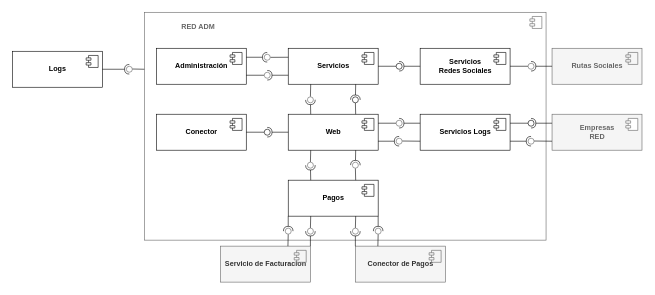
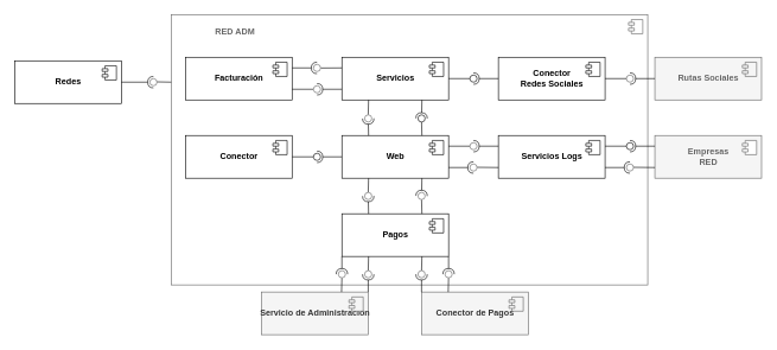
  <mxCell id="0" />
  <mxCell id="1" parent="0" />
  <mxCell id="2" value="" style="html=1;dropTarget=0;fontColor=#666666;strokeColor=#666666;fillColor=none;" vertex="1" parent="1"><mxGeometry x="240" y="20" width="670" height="380" as="geometry" /></mxCell>
  <mxCell id="3" value="" style="shape=module;jettyWidth=8;jettyHeight=4;fontColor=#666666;strokeColor=#666666;" vertex="1" parent="2"><mxGeometry x="1" width="20" height="20" relative="1" as="geometry"><mxPoint x="-27" y="7" as="offset" /></mxGeometry></mxCell>
  <mxCell id="4" value="&lt;b&gt;Servicios&lt;/b&gt;" style="html=1;dropTarget=0;" parent="1" vertex="1"><mxGeometry x="480" y="80" width="150" height="60" as="geometry" /></mxCell>
  <mxCell id="5" value="" style="shape=module;jettyWidth=8;jettyHeight=4;" parent="4" vertex="1"><mxGeometry x="1" width="20" height="20" relative="1" as="geometry"><mxPoint x="-27" y="7" as="offset" /></mxGeometry></mxCell>
  <mxCell id="6" value="&lt;b&gt;Web&lt;/b&gt;" style="html=1;dropTarget=0;" vertex="1" parent="1"><mxGeometry x="480" y="190" width="150" height="60" as="geometry" /></mxCell>
  <mxCell id="7" value="" style="shape=module;jettyWidth=8;jettyHeight=4;" vertex="1" parent="6"><mxGeometry x="1" width="20" height="20" relative="1" as="geometry"><mxPoint x="-27" y="7" as="offset" /></mxGeometry></mxCell>
  <mxCell id="8" value="&lt;b&gt;Conector&lt;/b&gt;" style="html=1;dropTarget=0;" vertex="1" parent="1"><mxGeometry x="260" y="190" width="150" height="60" as="geometry" /></mxCell>
  <mxCell id="9" value="" style="shape=module;jettyWidth=8;jettyHeight=4;" vertex="1" parent="8"><mxGeometry x="1" width="20" height="20" relative="1" as="geometry"><mxPoint x="-27" y="7" as="offset" /></mxGeometry></mxCell>
  <mxCell id="10" value="&lt;b&gt;Servicios Logs&lt;/b&gt;" style="html=1;dropTarget=0;" vertex="1" parent="1"><mxGeometry x="700" y="190" width="150" height="60" as="geometry" /></mxCell>
  <mxCell id="11" value="" style="shape=module;jettyWidth=8;jettyHeight=4;" vertex="1" parent="10"><mxGeometry x="1" width="20" height="20" relative="1" as="geometry"><mxPoint x="-27" y="7" as="offset" /></mxGeometry></mxCell>
- <mxCell id="12" value="&lt;b&gt;Servicios&lt;br&gt;Redes Sociales&lt;/b&gt;" style="html=1;dropTarget=0;" vertex="1" parent="1"><mxGeometry x="700" y="80" width="150" height="60" as="geometry" /></mxCell>
+ <mxCell id="12" value="&lt;b&gt;Conector&lt;br&gt;Redes Sociales&lt;/b&gt;" style="html=1;dropTarget=0;" vertex="1" parent="1"><mxGeometry x="700" y="80" width="150" height="60" as="geometry" /></mxCell>
  <mxCell id="13" value="" style="shape=module;jettyWidth=8;jettyHeight=4;" vertex="1" parent="12"><mxGeometry x="1" width="20" height="20" relative="1" as="geometry"><mxPoint x="-27" y="7" as="offset" /></mxGeometry></mxCell>
- <mxCell id="14" value="&lt;b&gt;Administración&lt;/b&gt;" style="html=1;dropTarget=0;" vertex="1" parent="1"><mxGeometry x="260" y="80" width="150" height="60" as="geometry" /></mxCell>
+ <mxCell id="14" value="&lt;b&gt;Facturación&lt;/b&gt;" style="html=1;dropTarget=0;" vertex="1" parent="1"><mxGeometry x="260" y="80" width="150" height="60" as="geometry" /></mxCell>
  <mxCell id="15" value="" style="shape=module;jettyWidth=8;jettyHeight=4;" vertex="1" parent="14"><mxGeometry x="1" width="20" height="20" relative="1" as="geometry"><mxPoint x="-27" y="7" as="offset" /></mxGeometry></mxCell>
  <mxCell id="16" value="&lt;b&gt;Pagos&lt;/b&gt;" style="html=1;dropTarget=0;" vertex="1" parent="1"><mxGeometry x="480" y="300" width="150" height="60" as="geometry" /></mxCell>
  <mxCell id="17" value="" style="shape=module;jettyWidth=8;jettyHeight=4;" vertex="1" parent="16"><mxGeometry x="1" width="20" height="20" relative="1" as="geometry"><mxPoint x="-27" y="7" as="offset" /></mxGeometry></mxCell>
  <mxCell id="18" value="" style="rounded=0;orthogonalLoop=1;jettySize=auto;html=1;endArrow=none;endFill=0;sketch=0;sourcePerimeterSpacing=0;targetPerimeterSpacing=0;exitX=0.75;exitY=0;exitDx=0;exitDy=0;" edge="1" target="20" parent="1" source="6"><mxGeometry relative="1" as="geometry"><mxPoint x="510" y="280" as="sourcePoint" /></mxGeometry></mxCell>
  <mxCell id="19" value="" style="rounded=0;orthogonalLoop=1;jettySize=auto;html=1;endArrow=halfCircle;endFill=0;entryX=0.5;entryY=0.5;endSize=6;strokeWidth=1;sketch=0;exitX=0.75;exitY=1;exitDx=0;exitDy=0;" edge="1" target="20" parent="1" source="4"><mxGeometry relative="1" as="geometry"><mxPoint x="420" y="275" as="sourcePoint" /></mxGeometry></mxCell>
  <mxCell id="20" value="" style="ellipse;whiteSpace=wrap;html=1;align=center;aspect=fixed;resizable=0;points=[];outlineConnect=0;sketch=0;" vertex="1" parent="1"><mxGeometry x="587" y="161" width="10" height="10" as="geometry" /></mxCell>
  <mxCell id="21" value="" style="rounded=0;orthogonalLoop=1;jettySize=auto;html=1;endArrow=none;endFill=0;sketch=0;sourcePerimeterSpacing=0;targetPerimeterSpacing=0;exitX=1;exitY=0.5;exitDx=0;exitDy=0;" edge="1" target="23" parent="1" source="8"><mxGeometry relative="1" as="geometry"><mxPoint x="380" y="275" as="sourcePoint" /></mxGeometry></mxCell>
  <mxCell id="22" value="" style="rounded=0;orthogonalLoop=1;jettySize=auto;html=1;endArrow=halfCircle;endFill=0;entryX=0.5;entryY=0.5;endSize=6;strokeWidth=1;sketch=0;exitX=0;exitY=0.5;exitDx=0;exitDy=0;" edge="1" target="23" parent="1" source="6"><mxGeometry relative="1" as="geometry"><mxPoint x="420" y="275" as="sourcePoint" /></mxGeometry></mxCell>
  <mxCell id="23" value="" style="ellipse;whiteSpace=wrap;html=1;align=center;aspect=fixed;resizable=0;points=[];outlineConnect=0;sketch=0;" vertex="1" parent="1"><mxGeometry x="440" y="215" width="10" height="10" as="geometry" /></mxCell>
  <mxCell id="24" value="" style="rounded=0;orthogonalLoop=1;jettySize=auto;html=1;endArrow=none;endFill=0;sketch=0;sourcePerimeterSpacing=0;targetPerimeterSpacing=0;exitX=1;exitY=0.5;exitDx=0;exitDy=0;" edge="1" target="26" parent="1" source="4"><mxGeometry relative="1" as="geometry"><mxPoint x="520" y="275" as="sourcePoint" /></mxGeometry></mxCell>
  <mxCell id="25" value="" style="rounded=0;orthogonalLoop=1;jettySize=auto;html=1;endArrow=halfCircle;endFill=0;entryX=0.5;entryY=0.5;endSize=6;strokeWidth=1;sketch=0;exitX=0;exitY=0.5;exitDx=0;exitDy=0;" edge="1" target="26" parent="1" source="12"><mxGeometry relative="1" as="geometry"><mxPoint x="560" y="275" as="sourcePoint" /></mxGeometry></mxCell>
  <mxCell id="26" value="" style="ellipse;whiteSpace=wrap;html=1;align=center;aspect=fixed;resizable=0;points=[];outlineConnect=0;sketch=0;" vertex="1" parent="1"><mxGeometry x="660" y="105" width="10" height="10" as="geometry" /></mxCell>
  <mxCell id="27" value="&lt;b&gt;Empresas&lt;br&gt;RED&lt;br&gt;&lt;/b&gt;" style="html=1;dropTarget=0;strokeColor=#666666;fontColor=#666666;fillColor=#f5f5f5;" vertex="1" parent="1"><mxGeometry x="920" y="190" width="150" height="60" as="geometry" /></mxCell>
  <mxCell id="28" value="" style="shape=module;jettyWidth=8;jettyHeight=4;fontColor=#666666;strokeColor=#666666;" vertex="1" parent="27"><mxGeometry x="1" width="20" height="20" relative="1" as="geometry"><mxPoint x="-27" y="7" as="offset" /></mxGeometry></mxCell>
  <mxCell id="29" value="" style="rounded=0;orthogonalLoop=1;jettySize=auto;html=1;endArrow=none;endFill=0;sketch=0;sourcePerimeterSpacing=0;targetPerimeterSpacing=0;exitX=1;exitY=0.25;exitDx=0;exitDy=0;" edge="1" target="31" parent="1" source="10"><mxGeometry relative="1" as="geometry"><mxPoint x="720" y="245" as="sourcePoint" /></mxGeometry></mxCell>
  <mxCell id="30" value="" style="rounded=0;orthogonalLoop=1;jettySize=auto;html=1;endArrow=halfCircle;endFill=0;entryX=0.5;entryY=0.5;endSize=6;strokeWidth=1;sketch=0;exitX=0;exitY=0.25;exitDx=0;exitDy=0;" edge="1" target="31" parent="1" source="27"><mxGeometry relative="1" as="geometry"><mxPoint x="760" y="245" as="sourcePoint" /></mxGeometry></mxCell>
  <mxCell id="31" value="" style="ellipse;whiteSpace=wrap;html=1;align=center;aspect=fixed;resizable=0;points=[];outlineConnect=0;sketch=0;" vertex="1" parent="1"><mxGeometry x="880" y="200" width="10" height="10" as="geometry" /></mxCell>
  <mxCell id="32" value="&lt;b&gt;Conector&amp;nbsp;de Pagos&lt;br&gt;&lt;/b&gt;" style="html=1;dropTarget=0;strokeColor=#666666;fontColor=#333333;fillColor=#f5f5f5;" vertex="1" parent="1"><mxGeometry x="592" y="410" width="150" height="60" as="geometry" /></mxCell>
  <mxCell id="33" value="" style="shape=module;jettyWidth=8;jettyHeight=4;fontColor=#333333;strokeColor=#666666;fillColor=#f5f5f5;" vertex="1" parent="32"><mxGeometry x="1" width="20" height="20" relative="1" as="geometry"><mxPoint x="-27" y="7" as="offset" /></mxGeometry></mxCell>
  <mxCell id="34" value="&lt;b&gt;Rutas Sociales&lt;br&gt;&lt;/b&gt;" style="html=1;dropTarget=0;strokeColor=#666666;fontColor=#666666;fillColor=#f5f5f5;" vertex="1" parent="1"><mxGeometry x="920" y="80" width="150" height="60" as="geometry" /></mxCell>
  <mxCell id="35" value="" style="shape=module;jettyWidth=8;jettyHeight=4;fontColor=#333333;strokeColor=#666666;fillColor=#f5f5f5;" vertex="1" parent="34"><mxGeometry x="1" width="20" height="20" relative="1" as="geometry"><mxPoint x="-27" y="7" as="offset" /></mxGeometry></mxCell>
  <mxCell id="36" value="" style="rounded=0;orthogonalLoop=1;jettySize=auto;html=1;endArrow=none;endFill=0;sketch=0;sourcePerimeterSpacing=0;targetPerimeterSpacing=0;fontColor=#666666;exitX=0.25;exitY=1;exitDx=0;exitDy=0;" edge="1" target="38" parent="1" source="4"><mxGeometry relative="1" as="geometry"><mxPoint x="610" y="215" as="sourcePoint" /></mxGeometry></mxCell>
  <mxCell id="37" value="" style="rounded=0;orthogonalLoop=1;jettySize=auto;html=1;endArrow=halfCircle;endFill=0;entryX=0.5;entryY=0.5;endSize=6;strokeWidth=1;sketch=0;fontColor=#666666;exitX=0.25;exitY=0;exitDx=0;exitDy=0;" edge="1" target="38" parent="1" source="6"><mxGeometry relative="1" as="geometry"><mxPoint x="650" y="215" as="sourcePoint" /></mxGeometry></mxCell>
  <mxCell id="38" value="" style="ellipse;whiteSpace=wrap;html=1;align=center;aspect=fixed;resizable=0;points=[];outlineConnect=0;sketch=0;fontColor=#666666;strokeColor=#666666;" vertex="1" parent="1"><mxGeometry x="512" y="161" width="10" height="10" as="geometry" /></mxCell>
  <mxCell id="39" value="" style="rounded=0;orthogonalLoop=1;jettySize=auto;html=1;endArrow=none;endFill=0;sketch=0;sourcePerimeterSpacing=0;targetPerimeterSpacing=0;fontColor=#666666;exitX=1;exitY=0.25;exitDx=0;exitDy=0;" edge="1" target="41" parent="1" source="6"><mxGeometry relative="1" as="geometry"><mxPoint x="680" y="225" as="sourcePoint" /></mxGeometry></mxCell>
  <mxCell id="40" value="" style="rounded=0;orthogonalLoop=1;jettySize=auto;html=1;endArrow=halfCircle;endFill=0;entryX=0.5;entryY=0.5;endSize=6;strokeWidth=1;sketch=0;fontColor=#666666;exitX=0;exitY=0.25;exitDx=0;exitDy=0;" edge="1" target="41" parent="1" source="10"><mxGeometry relative="1" as="geometry"><mxPoint x="720" y="225" as="sourcePoint" /></mxGeometry></mxCell>
  <mxCell id="41" value="" style="ellipse;whiteSpace=wrap;html=1;align=center;aspect=fixed;resizable=0;points=[];outlineConnect=0;sketch=0;fontColor=#666666;strokeColor=#666666;" vertex="1" parent="1"><mxGeometry x="660" y="200" width="10" height="10" as="geometry" /></mxCell>
  <mxCell id="42" value="" style="rounded=0;orthogonalLoop=1;jettySize=auto;html=1;endArrow=none;endFill=0;sketch=0;sourcePerimeterSpacing=0;targetPerimeterSpacing=0;fontColor=#666666;exitX=0;exitY=0.75;exitDx=0;exitDy=0;" edge="1" target="44" parent="1" source="27"><mxGeometry relative="1" as="geometry"><mxPoint x="840" y="225" as="sourcePoint" /></mxGeometry></mxCell>
  <mxCell id="43" value="" style="rounded=0;orthogonalLoop=1;jettySize=auto;html=1;endArrow=halfCircle;endFill=0;entryX=0.5;entryY=0.5;endSize=6;strokeWidth=1;sketch=0;fontColor=#666666;exitX=1;exitY=0.75;exitDx=0;exitDy=0;" edge="1" target="44" parent="1" source="10"><mxGeometry relative="1" as="geometry"><mxPoint x="880" y="225" as="sourcePoint" /></mxGeometry></mxCell>
  <mxCell id="44" value="" style="ellipse;whiteSpace=wrap;html=1;align=center;aspect=fixed;resizable=0;points=[];outlineConnect=0;sketch=0;fontColor=#666666;strokeColor=#666666;" vertex="1" parent="1"><mxGeometry x="880" y="230" width="10" height="10" as="geometry" /></mxCell>
  <mxCell id="45" value="" style="rounded=0;orthogonalLoop=1;jettySize=auto;html=1;endArrow=none;endFill=0;sketch=0;sourcePerimeterSpacing=0;targetPerimeterSpacing=0;fontColor=#666666;exitX=0;exitY=0.75;exitDx=0;exitDy=0;" edge="1" target="47" parent="1" source="10"><mxGeometry relative="1" as="geometry"><mxPoint x="720" y="205" as="sourcePoint" /></mxGeometry></mxCell>
  <mxCell id="46" value="" style="rounded=0;orthogonalLoop=1;jettySize=auto;html=1;endArrow=halfCircle;endFill=0;entryX=0.5;entryY=0.5;endSize=6;strokeWidth=1;sketch=0;fontColor=#666666;exitX=1;exitY=0.75;exitDx=0;exitDy=0;" edge="1" target="47" parent="1" source="6"><mxGeometry relative="1" as="geometry"><mxPoint x="760" y="205" as="sourcePoint" /></mxGeometry></mxCell>
  <mxCell id="47" value="" style="ellipse;whiteSpace=wrap;html=1;align=center;aspect=fixed;resizable=0;points=[];outlineConnect=0;sketch=0;fontColor=#666666;strokeColor=#666666;" vertex="1" parent="1"><mxGeometry x="660" y="230" width="10" height="10" as="geometry" /></mxCell>
  <mxCell id="48" value="" style="rounded=0;orthogonalLoop=1;jettySize=auto;html=1;endArrow=none;endFill=0;sketch=0;sourcePerimeterSpacing=0;targetPerimeterSpacing=0;fontColor=#666666;exitX=0.25;exitY=1;exitDx=0;exitDy=0;" edge="1" target="50" parent="1" source="6"><mxGeometry relative="1" as="geometry"><mxPoint x="750" y="265" as="sourcePoint" /></mxGeometry></mxCell>
  <mxCell id="49" value="" style="rounded=0;orthogonalLoop=1;jettySize=auto;html=1;endArrow=halfCircle;endFill=0;entryX=0.5;entryY=0.5;endSize=6;strokeWidth=1;sketch=0;fontColor=#666666;exitX=0.25;exitY=0;exitDx=0;exitDy=0;" edge="1" target="50" parent="1" source="16"><mxGeometry relative="1" as="geometry"><mxPoint x="790" y="265" as="sourcePoint" /></mxGeometry></mxCell>
  <mxCell id="50" value="" style="ellipse;whiteSpace=wrap;html=1;align=center;aspect=fixed;resizable=0;points=[];outlineConnect=0;sketch=0;fontColor=#666666;strokeColor=#666666;" vertex="1" parent="1"><mxGeometry x="512" y="270" width="10" height="10" as="geometry" /></mxCell>
  <mxCell id="51" value="" style="rounded=0;orthogonalLoop=1;jettySize=auto;html=1;endArrow=none;endFill=0;sketch=0;sourcePerimeterSpacing=0;targetPerimeterSpacing=0;fontColor=#666666;exitX=0.75;exitY=0;exitDx=0;exitDy=0;" edge="1" target="53" parent="1" source="16"><mxGeometry relative="1" as="geometry"><mxPoint x="750" y="265" as="sourcePoint" /></mxGeometry></mxCell>
  <mxCell id="52" value="" style="rounded=0;orthogonalLoop=1;jettySize=auto;html=1;endArrow=halfCircle;endFill=0;entryX=0.5;entryY=0.5;endSize=6;strokeWidth=1;sketch=0;fontColor=#666666;exitX=0.75;exitY=1;exitDx=0;exitDy=0;" edge="1" target="53" parent="1" source="6"><mxGeometry relative="1" as="geometry"><mxPoint x="790" y="265" as="sourcePoint" /></mxGeometry></mxCell>
  <mxCell id="53" value="" style="ellipse;whiteSpace=wrap;html=1;align=center;aspect=fixed;resizable=0;points=[];outlineConnect=0;sketch=0;fontColor=#666666;strokeColor=#666666;" vertex="1" parent="1"><mxGeometry x="587" y="270" width="10" height="10" as="geometry" /></mxCell>
- <mxCell id="54" value="&lt;b&gt;Servicio&amp;nbsp;de Facturación&lt;br&gt;&lt;/b&gt;" style="html=1;dropTarget=0;strokeColor=#666666;fontColor=#333333;fillColor=#f5f5f5;" vertex="1" parent="1"><mxGeometry x="367" y="410" width="150" height="60" as="geometry" /></mxCell>
+ <mxCell id="54" value="&lt;b&gt;Servicio&amp;nbsp;de Administración&lt;br&gt;&lt;/b&gt;" style="html=1;dropTarget=0;strokeColor=#666666;fontColor=#333333;fillColor=#f5f5f5;" vertex="1" parent="1"><mxGeometry x="367" y="410" width="150" height="60" as="geometry" /></mxCell>
  <mxCell id="55" value="" style="shape=module;jettyWidth=8;jettyHeight=4;fontColor=#333333;strokeColor=#666666;fillColor=#f5f5f5;" vertex="1" parent="54"><mxGeometry x="1" width="20" height="20" relative="1" as="geometry"><mxPoint x="-27" y="7" as="offset" /></mxGeometry></mxCell>
  <mxCell id="56" value="" style="rounded=0;orthogonalLoop=1;jettySize=auto;html=1;endArrow=none;endFill=0;sketch=0;sourcePerimeterSpacing=0;targetPerimeterSpacing=0;fontColor=#666666;exitX=1;exitY=0.5;exitDx=0;exitDy=0;" edge="1" target="58" parent="1" source="12"><mxGeometry relative="1" as="geometry"><mxPoint x="690" y="275" as="sourcePoint" /></mxGeometry></mxCell>
  <mxCell id="57" value="" style="rounded=0;orthogonalLoop=1;jettySize=auto;html=1;endArrow=halfCircle;endFill=0;entryX=0.5;entryY=0.5;endSize=6;strokeWidth=1;sketch=0;fontColor=#666666;exitX=0;exitY=0.5;exitDx=0;exitDy=0;" edge="1" target="58" parent="1" source="34"><mxGeometry relative="1" as="geometry"><mxPoint x="730" y="275" as="sourcePoint" /></mxGeometry></mxCell>
  <mxCell id="58" value="" style="ellipse;whiteSpace=wrap;html=1;align=center;aspect=fixed;resizable=0;points=[];outlineConnect=0;sketch=0;fontColor=#666666;strokeColor=#666666;" vertex="1" parent="1"><mxGeometry x="880" y="105" width="10" height="10" as="geometry" /></mxCell>
  <mxCell id="59" value="" style="rounded=0;orthogonalLoop=1;jettySize=auto;html=1;endArrow=none;endFill=0;sketch=0;sourcePerimeterSpacing=0;targetPerimeterSpacing=0;fontColor=#666666;exitX=0.25;exitY=1;exitDx=0;exitDy=0;" edge="1" target="61" parent="1" source="16"><mxGeometry relative="1" as="geometry"><mxPoint x="690" y="275" as="sourcePoint" /></mxGeometry></mxCell>
  <mxCell id="60" value="" style="rounded=0;orthogonalLoop=1;jettySize=auto;html=1;endArrow=halfCircle;endFill=0;entryX=0.5;entryY=0.5;endSize=6;strokeWidth=1;sketch=0;fontColor=#666666;exitX=1;exitY=0;exitDx=0;exitDy=0;" edge="1" target="61" parent="1" source="54"><mxGeometry relative="1" as="geometry"><mxPoint x="730" y="275" as="sourcePoint" /></mxGeometry></mxCell>
  <mxCell id="61" value="" style="ellipse;whiteSpace=wrap;html=1;align=center;aspect=fixed;resizable=0;points=[];outlineConnect=0;sketch=0;fontColor=#666666;strokeColor=#666666;" vertex="1" parent="1"><mxGeometry x="512" y="380" width="10" height="10" as="geometry" /></mxCell>
  <mxCell id="62" value="" style="rounded=0;orthogonalLoop=1;jettySize=auto;html=1;endArrow=none;endFill=0;sketch=0;sourcePerimeterSpacing=0;targetPerimeterSpacing=0;fontColor=#666666;exitX=0.75;exitY=0;exitDx=0;exitDy=0;" edge="1" target="64" parent="1" source="54"><mxGeometry relative="1" as="geometry"><mxPoint x="690" y="275" as="sourcePoint" /></mxGeometry></mxCell>
  <mxCell id="63" value="" style="rounded=0;orthogonalLoop=1;jettySize=auto;html=1;endArrow=halfCircle;endFill=0;entryX=0.5;entryY=0.5;endSize=6;strokeWidth=1;sketch=0;fontColor=#666666;exitX=0;exitY=1;exitDx=0;exitDy=0;" edge="1" target="64" parent="1" source="16"><mxGeometry relative="1" as="geometry"><mxPoint x="730" y="275" as="sourcePoint" /></mxGeometry></mxCell>
  <mxCell id="64" value="" style="ellipse;whiteSpace=wrap;html=1;align=center;aspect=fixed;resizable=0;points=[];outlineConnect=0;sketch=0;fontColor=#666666;strokeColor=#666666;" vertex="1" parent="1"><mxGeometry x="475" y="380" width="10" height="10" as="geometry" /></mxCell>
  <mxCell id="65" value="" style="rounded=0;orthogonalLoop=1;jettySize=auto;html=1;endArrow=none;endFill=0;sketch=0;sourcePerimeterSpacing=0;targetPerimeterSpacing=0;fontColor=#666666;exitX=0.75;exitY=1;exitDx=0;exitDy=0;" edge="1" target="67" parent="1" source="16"><mxGeometry relative="1" as="geometry"><mxPoint x="560" y="395" as="sourcePoint" /></mxGeometry></mxCell>
  <mxCell id="66" value="" style="rounded=0;orthogonalLoop=1;jettySize=auto;html=1;endArrow=halfCircle;endFill=0;entryX=0.5;entryY=0.5;endSize=6;strokeWidth=1;sketch=0;fontColor=#666666;exitX=0;exitY=0;exitDx=0;exitDy=0;" edge="1" target="67" parent="1" source="32"><mxGeometry relative="1" as="geometry"><mxPoint x="600" y="395" as="sourcePoint" /></mxGeometry></mxCell>
  <mxCell id="67" value="" style="ellipse;whiteSpace=wrap;html=1;align=center;aspect=fixed;resizable=0;points=[];outlineConnect=0;sketch=0;fontColor=#666666;strokeColor=#666666;" vertex="1" parent="1"><mxGeometry x="587" y="380" width="10" height="10" as="geometry" /></mxCell>
  <mxCell id="68" value="" style="rounded=0;orthogonalLoop=1;jettySize=auto;html=1;endArrow=none;endFill=0;sketch=0;sourcePerimeterSpacing=0;targetPerimeterSpacing=0;fontColor=#666666;exitX=0.25;exitY=0;exitDx=0;exitDy=0;" edge="1" target="70" parent="1" source="32"><mxGeometry relative="1" as="geometry"><mxPoint x="560" y="395" as="sourcePoint" /></mxGeometry></mxCell>
  <mxCell id="69" value="" style="rounded=0;orthogonalLoop=1;jettySize=auto;html=1;endArrow=halfCircle;endFill=0;entryX=0.5;entryY=0.5;endSize=6;strokeWidth=1;sketch=0;fontColor=#666666;exitX=1;exitY=1;exitDx=0;exitDy=0;" edge="1" target="70" parent="1" source="16"><mxGeometry relative="1" as="geometry"><mxPoint x="600" y="395" as="sourcePoint" /></mxGeometry></mxCell>
  <mxCell id="70" value="" style="ellipse;whiteSpace=wrap;html=1;align=center;aspect=fixed;resizable=0;points=[];outlineConnect=0;sketch=0;fontColor=#666666;strokeColor=#666666;" vertex="1" parent="1"><mxGeometry x="625" y="380" width="10" height="10" as="geometry" /></mxCell>
  <mxCell id="71" value="" style="rounded=0;orthogonalLoop=1;jettySize=auto;html=1;endArrow=none;endFill=0;sketch=0;sourcePerimeterSpacing=0;targetPerimeterSpacing=0;fontColor=#666666;exitX=0;exitY=0.25;exitDx=0;exitDy=0;" edge="1" target="73" parent="1" source="4"><mxGeometry relative="1" as="geometry"><mxPoint x="510" y="185" as="sourcePoint" /></mxGeometry></mxCell>
  <mxCell id="72" value="" style="rounded=0;orthogonalLoop=1;jettySize=auto;html=1;endArrow=halfCircle;endFill=0;entryX=0.5;entryY=0.5;endSize=6;strokeWidth=1;sketch=0;fontColor=#666666;exitX=1;exitY=0.25;exitDx=0;exitDy=0;" edge="1" target="73" parent="1" source="14"><mxGeometry relative="1" as="geometry"><mxPoint x="550" y="185" as="sourcePoint" /></mxGeometry></mxCell>
  <mxCell id="73" value="" style="ellipse;whiteSpace=wrap;html=1;align=center;aspect=fixed;resizable=0;points=[];outlineConnect=0;sketch=0;fontColor=#666666;strokeColor=#666666;" vertex="1" parent="1"><mxGeometry x="440" y="90" width="10" height="10" as="geometry" /></mxCell>
  <mxCell id="74" value="" style="rounded=0;orthogonalLoop=1;jettySize=auto;html=1;endArrow=none;endFill=0;sketch=0;sourcePerimeterSpacing=0;targetPerimeterSpacing=0;fontColor=#666666;exitX=1;exitY=0.75;exitDx=0;exitDy=0;" edge="1" target="76" parent="1" source="14"><mxGeometry relative="1" as="geometry"><mxPoint x="510" y="185" as="sourcePoint" /></mxGeometry></mxCell>
  <mxCell id="75" value="" style="rounded=0;orthogonalLoop=1;jettySize=auto;html=1;endArrow=halfCircle;endFill=0;entryX=0.5;entryY=0.5;endSize=6;strokeWidth=1;sketch=0;fontColor=#666666;exitX=0;exitY=0.75;exitDx=0;exitDy=0;" edge="1" target="76" parent="1" source="4"><mxGeometry relative="1" as="geometry"><mxPoint x="550" y="185" as="sourcePoint" /></mxGeometry></mxCell>
  <mxCell id="76" value="" style="ellipse;whiteSpace=wrap;html=1;align=center;aspect=fixed;resizable=0;points=[];outlineConnect=0;sketch=0;fontColor=#666666;strokeColor=#666666;" vertex="1" parent="1"><mxGeometry x="440" y="120" width="10" height="10" as="geometry" /></mxCell>
  <mxCell id="77" value="RED ADM" style="text;align=center;fontStyle=1;verticalAlign=middle;spacingLeft=3;spacingRight=3;strokeColor=none;rotatable=0;points=[[0,0.5],[1,0.5]];portConstraint=eastwest;fontColor=#666666;fillColor=none;" vertex="1" parent="1"><mxGeometry x="290" y="30" width="80" height="26" as="geometry" /></mxCell>
- <mxCell id="78" value="&lt;b&gt;Logs&lt;/b&gt;" style="html=1;dropTarget=0;" vertex="1" parent="1"><mxGeometry x="20" y="85" width="150" height="60" as="geometry" /></mxCell>
+ <mxCell id="78" value="&lt;b&gt;Redes&lt;/b&gt;" style="html=1;dropTarget=0;" vertex="1" parent="1"><mxGeometry x="20" y="85" width="150" height="60" as="geometry" /></mxCell>
  <mxCell id="79" value="" style="shape=module;jettyWidth=8;jettyHeight=4;" vertex="1" parent="78"><mxGeometry x="1" width="20" height="20" relative="1" as="geometry"><mxPoint x="-27" y="7" as="offset" /></mxGeometry></mxCell>
  <mxCell id="80" value="" style="rounded=0;orthogonalLoop=1;jettySize=auto;html=1;endArrow=none;endFill=0;sketch=0;sourcePerimeterSpacing=0;targetPerimeterSpacing=0;fontColor=#666666;exitX=0;exitY=0.25;exitDx=0;exitDy=0;" edge="1" target="82" parent="1" source="2"><mxGeometry relative="1" as="geometry"><mxPoint x="360" y="245" as="sourcePoint" /></mxGeometry></mxCell>
  <mxCell id="81" value="" style="rounded=0;orthogonalLoop=1;jettySize=auto;html=1;endArrow=halfCircle;endFill=0;entryX=0.5;entryY=0.5;endSize=6;strokeWidth=1;sketch=0;fontColor=#666666;exitX=1;exitY=0.5;exitDx=0;exitDy=0;" edge="1" target="82" parent="1" source="78"><mxGeometry relative="1" as="geometry"><mxPoint x="400" y="245" as="sourcePoint" /></mxGeometry></mxCell>
  <mxCell id="82" value="" style="ellipse;whiteSpace=wrap;html=1;align=center;aspect=fixed;resizable=0;points=[];outlineConnect=0;sketch=0;fontColor=#666666;strokeColor=#666666;fillColor=none;" vertex="1" parent="1"><mxGeometry x="210" y="110" width="10" height="10" as="geometry" /></mxCell>
